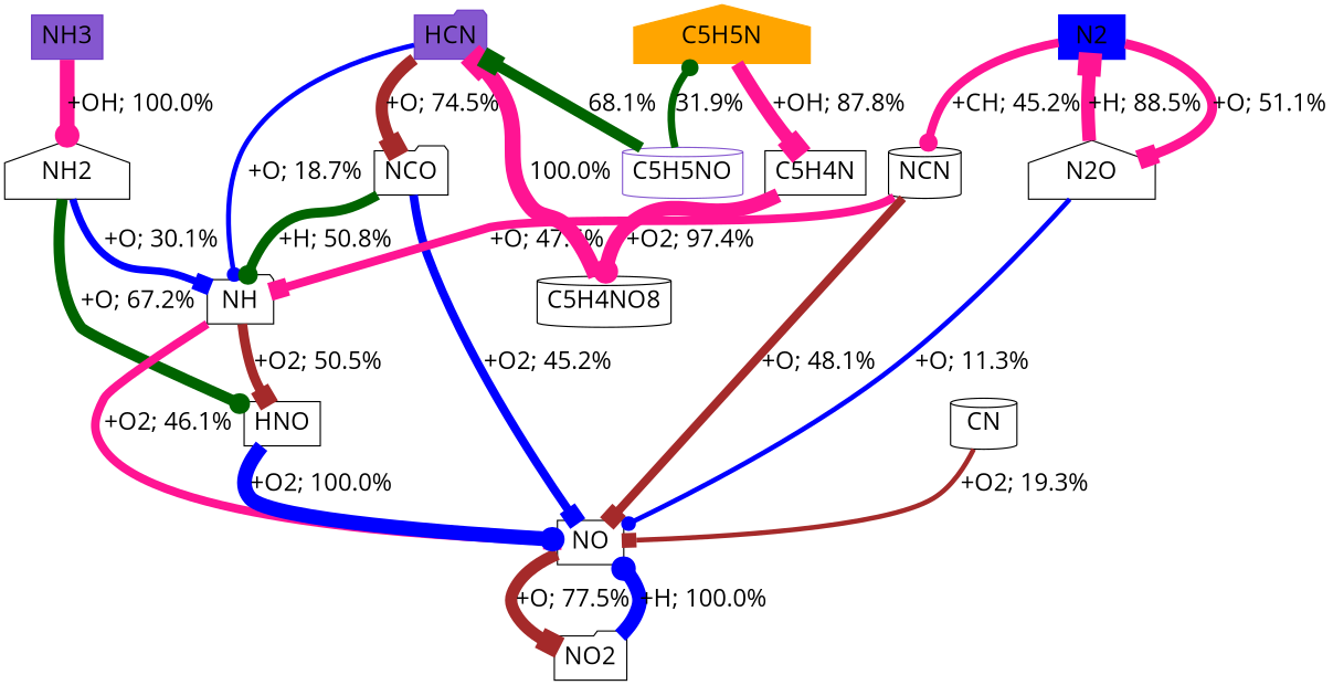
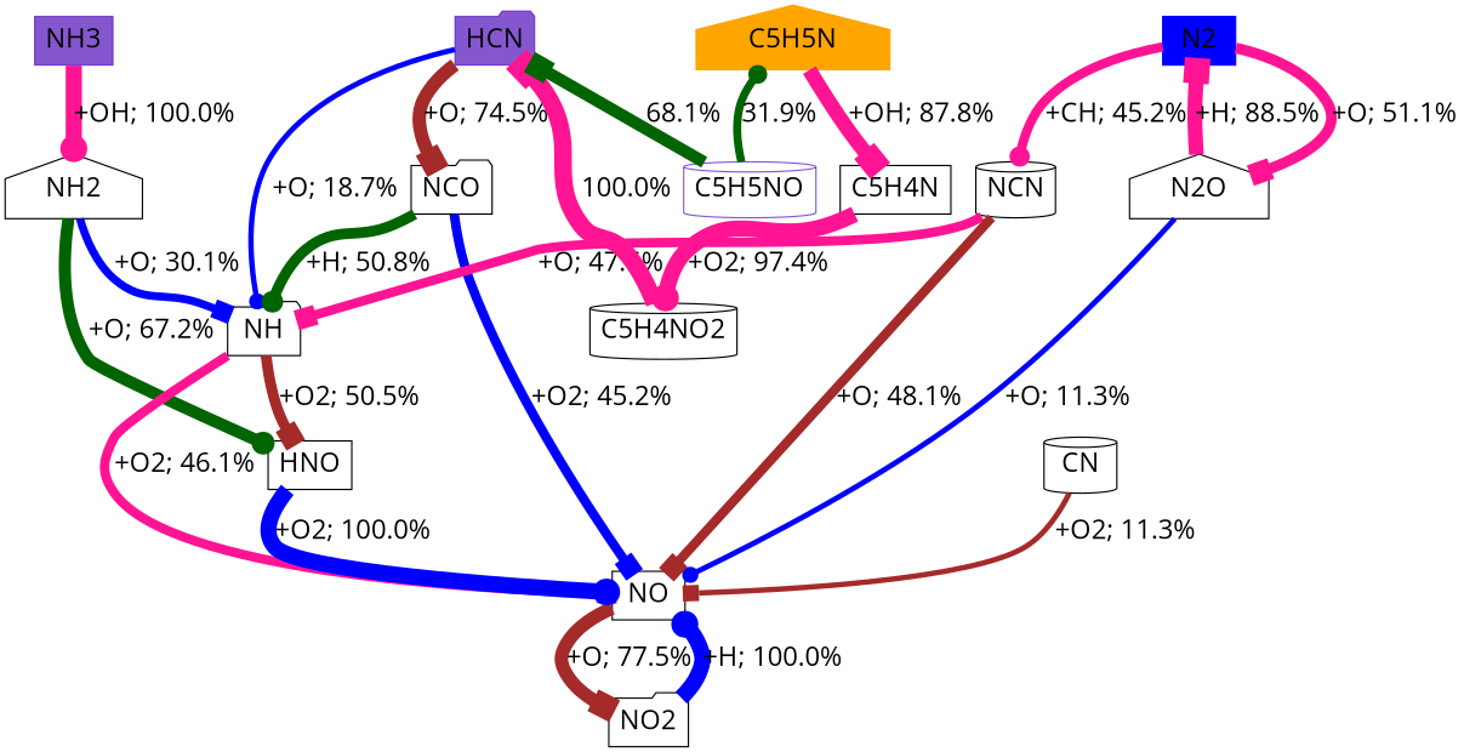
  digraph {
    b="0,0,1558,558"
    fontname="Open Sans"
    rankdir=TB
    node [fontname="Open Sans" fontsize=20 shape=box]
    edge [arrowhead=box color=deeppink fontcolor=black fontname="Open Sans" fontsize=20 penwidth=7]
    NH3 [color="#500dbab1" fillcolor="#500dbab1" style=filled]
    HCN [color="#500dbab1" fillcolor="#500dbab1" shape=folder style=filled]
    C5H5N [color=orange fillcolor=orange shape=house style=filled]
    N2 [color=blue fillcolor=blue style=filled]
    NH2 [shape=house]
    NH [shape=folder]
    NCO [shape=folder]
    C5H4N
    N2O [shape=house]
    NCN [shape=cylinder]
    NO2 [shape=folder]
    NO
    HNO
-   C5H4NO2 [shape=cylinder label=C5H4NO8]
+   C5H4NO2 [shape=cylinder]
    C5H5NO [color="#500dbab1" shape=cylinder]
    CN [shape=cylinder]
    subgraph sub_1 {
      rank=source
      NH3
      HCN
      C5H5N
      N2
    }
    NH3 -> NH2 [arrowhead=dot label="+OH; 100.0%" penwidth=12]
    HCN -> NH [arrowhead=dot color=blue label="+O; 18.7%" penwidth=4]
    HCN -> NCO [color=brown label="+O; 74.5%" penwidth=10]
    C5H5N -> C5H4N [label="+OH; 87.8%" penwidth=11]
    N2 -> N2O [label="+O; 51.1%" penwidth=8]
    N2 -> NCN [arrowhead=dot label="+CH; 45.2%"]
    NH2 -> NH [color=blue label="+O; 30.1%" penwidth=6]
    NH2 -> HNO [arrowhead=dot color=darkgreen label="+O; 67.2%" penwidth=9]
    NH -> NO [label="+O2; 46.1%"]
    NH -> HNO [color=brown label="+O2; 50.5%" penwidth=8]
    NCO -> NH [arrowhead=dot color=darkgreen label="+H; 50.8%" penwidth=8]
    NCO -> NO [color=blue label="+O2; 45.2%"]
    C5H4N -> C5H4NO2 [arrowhead=dot label="+O2; 97.4%" penwidth=12]
    N2O -> N2 [label="+H; 88.5%" penwidth=11]
    N2O -> NO [arrowhead=dot color=blue label="+O; 11.3%" penwidth=4]
    NCN -> NH [label="+O; 47.6%"]
    NCN -> NO [color=brown label="+O; 48.1%"]
    NO2 -> NO [arrowhead=dot color=blue label="+H; 100.0%" penwidth=12]
    NO -> NO2 [color=brown label="+O; 77.5%" penwidth=10]
    HNO -> NO [arrowhead=dot color=blue label="+O2; 100.0%" penwidth=12]
    C5H4NO2 -> HCN [label="100.0%" penwidth=13]
    C5H5NO -> HCN [color=darkgreen label="68.1%" penwidth=9]
    C5H5NO -> C5H5N [arrowhead=dot color=darkgreen label="31.9%" penwidth=6]
-   CN -> NO [color=brown label="+O2; 19.3%" penwidth=4]
+   CN -> NO [color=brown label="+O2; 11.3%" penwidth=4]
  }
